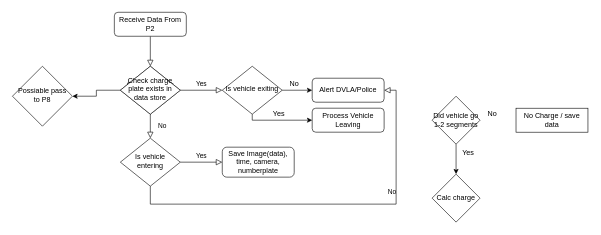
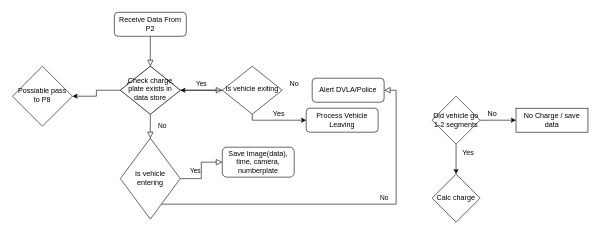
  <mxCell id="0" />
  <mxCell id="1" parent="0" />
  <mxCell id="2" value="" style="rounded=0;html=1;jettySize=auto;orthogonalLoop=1;fontSize=11;endArrow=block;endFill=0;endSize=8;strokeWidth=1;shadow=0;labelBackgroundColor=none;edgeStyle=orthogonalEdgeStyle;" parent="1" source="3" target="6" edge="1"><mxGeometry relative="1" as="geometry" /></mxCell>
  <mxCell id="3" value="Receive Data From P2" style="rounded=1;whiteSpace=wrap;html=1;fontSize=12;glass=0;strokeWidth=1;shadow=0;" parent="1" vertex="1"><mxGeometry x="190" y="20" width="120" height="40" as="geometry" /></mxCell>
  <mxCell id="4" value="No" style="rounded=0;html=1;jettySize=auto;orthogonalLoop=1;fontSize=11;endArrow=block;endFill=0;endSize=8;strokeWidth=1;shadow=0;labelBackgroundColor=none;edgeStyle=orthogonalEdgeStyle;" parent="1" source="6" target="10" edge="1"><mxGeometry y="20" relative="1" as="geometry"><mxPoint as="offset" /></mxGeometry></mxCell>
  <mxCell id="5" value="Yes" style="edgeStyle=orthogonalEdgeStyle;rounded=0;html=1;jettySize=auto;orthogonalLoop=1;fontSize=11;endArrow=block;endFill=0;endSize=8;strokeWidth=1;shadow=0;labelBackgroundColor=none;entryX=0;entryY=0.5;entryDx=0;entryDy=0;" parent="1" source="6" target="16" edge="1"><mxGeometry y="10" relative="1" as="geometry"><mxPoint as="offset" /><mxPoint x="370" y="150" as="targetPoint" /></mxGeometry></mxCell>
  <mxCell id="6" value="Check number plate exist" style="rhombus;whiteSpace=wrap;html=1;shadow=0;fontFamily=Helvetica;fontSize=12;align=center;strokeWidth=1;spacing=6;spacingTop=-4;" parent="1" vertex="1"><mxGeometry x="200" y="110" width="100" height="80" as="geometry" /></mxCell>
  <mxCell id="7" value="Alert DVLA/Police" style="rounded=1;whiteSpace=wrap;html=1;fontSize=12;glass=0;strokeWidth=1;shadow=0;" parent="1" vertex="1"><mxGeometry x="520" y="130" width="120" height="40" as="geometry" /></mxCell>
  <mxCell id="8" value="No" style="rounded=0;html=1;jettySize=auto;orthogonalLoop=1;fontSize=11;endArrow=block;endFill=0;endSize=8;strokeWidth=1;shadow=0;labelBackgroundColor=none;edgeStyle=orthogonalEdgeStyle;entryX=1;entryY=0.5;entryDx=0;entryDy=0;" parent="1" source="10" target="7" edge="1"><mxGeometry x="0.333" y="20" relative="1" as="geometry"><mxPoint as="offset" /><mxPoint x="250" y="370" as="targetPoint" /><Array as="points"><mxPoint x="250" y="340" /><mxPoint x="660" y="340" /><mxPoint x="660" y="150" /></Array></mxGeometry></mxCell>
  <mxCell id="9" value="Yes" style="edgeStyle=orthogonalEdgeStyle;rounded=0;html=1;jettySize=auto;orthogonalLoop=1;fontSize=11;endArrow=block;endFill=0;endSize=8;strokeWidth=1;shadow=0;labelBackgroundColor=none;" parent="1" source="10" target="11" edge="1"><mxGeometry y="10" relative="1" as="geometry"><mxPoint as="offset" /></mxGeometry></mxCell>
- <mxCell id="10" value="Is vehicle entering" style="rhombus;whiteSpace=wrap;html=1;shadow=0;fontFamily=Helvetica;fontSize=12;align=center;strokeWidth=1;spacing=6;spacingTop=-4;" parent="1" vertex="1"><mxGeometry x="200" y="230" width="100" height="80" as="geometry" /></mxCell>
+ <mxCell id="10" value="Is vehicle entering" style="rhombus;whiteSpace=wrap;html=1;shadow=0;fontFamily=Helvetica;fontSize=12;align=center;strokeWidth=1;spacing=6;spacingTop=-4;" parent="1" vertex="1"><mxGeometry x="200" y="230" width="100" height="135" as="geometry" /></mxCell>
  <mxCell id="11" value="Save Image(data), time, camera, numberplate" style="rounded=1;whiteSpace=wrap;html=1;fontSize=12;glass=0;strokeWidth=1;shadow=0;" parent="1" vertex="1"><mxGeometry x="370" y="245" width="120" height="50" as="geometry" /></mxCell>
  <mxCell id="12" value="" style="edgeStyle=orthogonalEdgeStyle;rounded=0;orthogonalLoop=1;jettySize=auto;html=1;" edge="1" parent="1" source="13" target="26"><mxGeometry relative="1" as="geometry" /></mxCell>
  <mxCell id="13" value="&lt;div&gt;Check charge plate exists in data store&lt;br&gt;&lt;/div&gt;" style="rhombus;whiteSpace=wrap;html=1;shadow=0;fontFamily=Helvetica;fontSize=12;align=center;strokeWidth=1;spacing=6;spacingTop=-4;" vertex="1" parent="1"><mxGeometry x="200" y="110" width="100" height="80" as="geometry" /></mxCell>
- <mxCell id="14" value="" style="edgeStyle=orthogonalEdgeStyle;rounded=0;orthogonalLoop=1;jettySize=auto;html=1;" edge="1" parent="1" source="16" target="7"><mxGeometry relative="1" as="geometry" /></mxCell>
+ <mxCell id="14" value="" style="edgeStyle=orthogonalEdgeStyle;rounded=0;orthogonalLoop=1;jettySize=auto;html=1;" edge="1" parent="1" source="16" target="13"><mxGeometry relative="1" as="geometry" /></mxCell>
  <mxCell id="15" value="" style="edgeStyle=orthogonalEdgeStyle;rounded=0;orthogonalLoop=1;jettySize=auto;html=1;entryX=0;entryY=0.5;entryDx=0;entryDy=0;" edge="1" parent="1" source="16" target="18"><mxGeometry relative="1" as="geometry"><Array as="points"><mxPoint x="420" y="200" /></Array></mxGeometry></mxCell>
  <mxCell id="16" value="Is vehicle exiting" style="rhombus;whiteSpace=wrap;html=1;shadow=0;fontFamily=Helvetica;fontSize=12;align=center;strokeWidth=1;spacing=6;spacingTop=-4;" vertex="1" parent="1"><mxGeometry x="370" y="110" width="100" height="80" as="geometry" /></mxCell>
  <mxCell id="17" value="No" style="text;html=1;resizable=0;autosize=1;align=center;verticalAlign=middle;points=[];fillColor=none;strokeColor=none;rounded=0;" vertex="1" parent="1"><mxGeometry x="475" y="130" width="30" height="20" as="geometry" /></mxCell>
- <mxCell id="18" value="Process Vehicle Leaving" style="rounded=1;whiteSpace=wrap;html=1;fontSize=12;glass=0;strokeWidth=1;shadow=0;" vertex="1" parent="1"><mxGeometry x="520" y="180" width="120" height="40" as="geometry" /></mxCell>
+ <mxCell id="18" value="Process Vehicle Leaving" style="rounded=1;whiteSpace=wrap;html=1;fontSize=12;glass=0;strokeWidth=1;shadow=0;" vertex="1" parent="1"><mxGeometry x="510" y="180" width="120" height="40" as="geometry" /></mxCell>
  <mxCell id="19" value="Yes" style="text;html=1;resizable=0;autosize=1;align=center;verticalAlign=middle;points=[];fillColor=none;strokeColor=none;rounded=0;" vertex="1" parent="1"><mxGeometry x="444" y="180" width="40" height="20" as="geometry" /></mxCell>
+ <mxCell id="20" value="" style="edgeStyle=orthogonalEdgeStyle;rounded=0;orthogonalLoop=1;jettySize=auto;html=1;entryX=0;entryY=0.5;entryDx=0;entryDy=0;" edge="1" parent="1" source="22" target="23"><mxGeometry relative="1" as="geometry"><mxPoint x="860" y="200" as="targetPoint" /></mxGeometry></mxCell>
  <mxCell id="21" value="" style="edgeStyle=orthogonalEdgeStyle;rounded=0;orthogonalLoop=1;jettySize=auto;html=1;" edge="1" parent="1" source="22" target="27"><mxGeometry relative="1" as="geometry" /></mxCell>
  <mxCell id="22" value="Did vehicle go 1-2 segments" style="rhombus;whiteSpace=wrap;html=1;" vertex="1" parent="1"><mxGeometry x="720" y="160" width="80" height="80" as="geometry" /></mxCell>
  <mxCell id="23" value="No Charge / save data" style="whiteSpace=wrap;html=1;fontSize=12;glass=0;strokeWidth=1;shadow=0;rounded=0;" vertex="1" parent="1"><mxGeometry x="860" y="180" width="120" height="40" as="geometry" /></mxCell>
  <mxCell id="24" value="&lt;div&gt;No&lt;/div&gt;" style="text;html=1;resizable=0;autosize=1;align=center;verticalAlign=middle;points=[];fillColor=none;strokeColor=none;rounded=0;" vertex="1" parent="1"><mxGeometry x="805" y="180" width="30" height="20" as="geometry" /></mxCell>
  <mxCell id="25" value="Yes" style="text;html=1;resizable=0;autosize=1;align=center;verticalAlign=middle;points=[];fillColor=none;strokeColor=none;rounded=0;" vertex="1" parent="1"><mxGeometry x="760" y="245" width="40" height="20" as="geometry" /></mxCell>
  <mxCell id="26" value="Possiable pass to P8" style="rhombus;whiteSpace=wrap;html=1;shadow=0;fontFamily=Helvetica;fontSize=12;align=center;strokeWidth=1;spacing=6;spacingTop=-4;" vertex="1" parent="1"><mxGeometry x="20" y="110" width="100" height="100" as="geometry" /></mxCell>
  <mxCell id="27" value="Calc charge" style="rhombus;whiteSpace=wrap;html=1;" vertex="1" parent="1"><mxGeometry x="720" y="290" width="80" height="80" as="geometry" /></mxCell>
